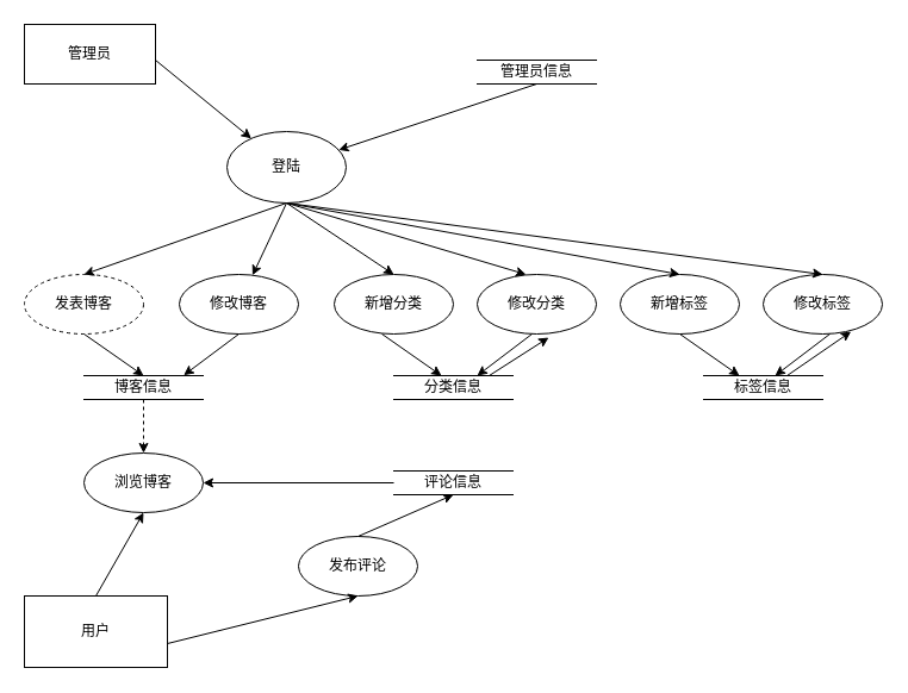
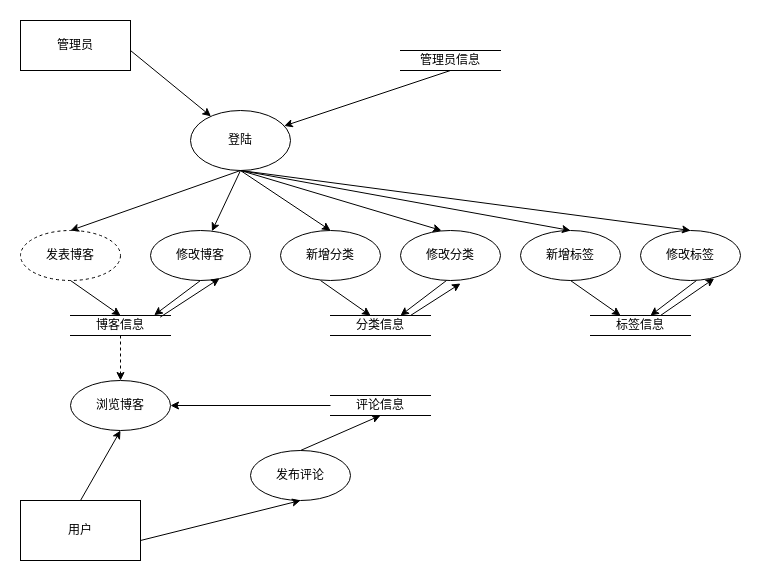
  <mxCell id="0" />
  <mxCell id="1" parent="0" />
  <mxCell id="2" value="管理员" style="html=1;whiteSpace=wrap;" vertex="1" parent="1"><mxGeometry x="20" y="20" width="110" height="50" as="geometry" /></mxCell>
  <mxCell id="3" value="登陆" style="ellipse;whiteSpace=wrap;html=1;" vertex="1" parent="1"><mxGeometry x="190" y="110" width="100" height="60" as="geometry" /></mxCell>
  <mxCell id="4" value="发表博客" style="ellipse;whiteSpace=wrap;html=1;dashed=1;" vertex="1" parent="1"><mxGeometry x="20" y="230" width="100" height="50" as="geometry" /></mxCell>
  <mxCell id="5" value="修改博客" style="ellipse;whiteSpace=wrap;html=1;" vertex="1" parent="1"><mxGeometry x="150" y="230" width="100" height="50" as="geometry" /></mxCell>
  <mxCell id="6" value="新增分&lt;span style=&quot;color: rgba(0, 0, 0, 0); font-family: monospace; font-size: 0px; text-align: start; text-wrap: nowrap;&quot;&gt;%3CmxGraphModel%3E%3Croot%3E%3CmxCell%20id%3D%220%22%2F%3E%3CmxCell%20id%3D%221%22%20parent%3D%220%22%2F%3E%3CmxCell%20id%3D%222%22%20value%3D%22%E4%BF%AE%E6%94%B9%E5%8D%9A%E5%AE%A2%22%20style%3D%22ellipse%3BwhiteSpace%3Dwrap%3Bhtml%3D1%3B%22%20vertex%3D%221%22%20parent%3D%221%22%3E%3CmxGeometry%20x%3D%22220%22%20y%3D%22320%22%20width%3D%22100%22%20height%3D%2250%22%20as%3D%22geometry%22%2F%3E%3C%2FmxCell%3E%3C%2Froot%3E%3C%2FmxGraphModel%3E&lt;/span&gt;类" style="ellipse;whiteSpace=wrap;html=1;" vertex="1" parent="1"><mxGeometry x="280" y="230" width="100" height="50" as="geometry" /></mxCell>
  <mxCell id="7" value="修改分类" style="ellipse;whiteSpace=wrap;html=1;" vertex="1" parent="1"><mxGeometry x="400" y="230" width="100" height="50" as="geometry" /></mxCell>
  <mxCell id="8" value="新增标签" style="ellipse;whiteSpace=wrap;html=1;" vertex="1" parent="1"><mxGeometry x="520" y="230" width="100" height="50" as="geometry" /></mxCell>
  <mxCell id="9" value="修改标签" style="ellipse;whiteSpace=wrap;html=1;" vertex="1" parent="1"><mxGeometry x="640" y="230" width="100" height="50" as="geometry" /></mxCell>
  <mxCell id="10" value="博客信息" style="shape=partialRectangle;whiteSpace=wrap;html=1;left=0;right=0;fillColor=none;" vertex="1" parent="1"><mxGeometry x="70" y="315" width="100" height="20" as="geometry" /></mxCell>
  <mxCell id="11" value="标签信息" style="shape=partialRectangle;whiteSpace=wrap;html=1;left=0;right=0;fillColor=none;" vertex="1" parent="1"><mxGeometry x="590" y="315" width="100" height="20" as="geometry" /></mxCell>
  <mxCell id="12" value="分类信息" style="shape=partialRectangle;whiteSpace=wrap;html=1;left=0;right=0;fillColor=none;" vertex="1" parent="1"><mxGeometry x="330" y="315" width="100" height="20" as="geometry" /></mxCell>
  <mxCell id="13" value="" style="endArrow=classic;html=1;rounded=0;" edge="1" parent="1" target="3"><mxGeometry width="50" height="50" relative="1" as="geometry"><mxPoint x="130" y="50" as="sourcePoint" /><mxPoint x="180" y="0" as="targetPoint" /></mxGeometry></mxCell>
  <mxCell id="14" value="" style="endArrow=classic;html=1;rounded=0;entryX=0.5;entryY=0;entryDx=0;entryDy=0;" edge="1" parent="1" target="4"><mxGeometry width="50" height="50" relative="1" as="geometry"><mxPoint x="240" y="170" as="sourcePoint" /><mxPoint x="290" y="120" as="targetPoint" /></mxGeometry></mxCell>
  <mxCell id="15" value="" style="endArrow=classic;html=1;rounded=0;" edge="1" parent="1" target="5"><mxGeometry width="50" height="50" relative="1" as="geometry"><mxPoint x="240" y="170" as="sourcePoint" /><mxPoint x="80" y="240" as="targetPoint" /></mxGeometry></mxCell>
  <mxCell id="16" value="" style="endArrow=classic;html=1;rounded=0;entryX=0.41;entryY=0;entryDx=0;entryDy=0;entryPerimeter=0;" edge="1" parent="1" target="7"><mxGeometry width="50" height="50" relative="1" as="geometry"><mxPoint x="240" y="170" as="sourcePoint" /><mxPoint x="90" y="250" as="targetPoint" /></mxGeometry></mxCell>
  <mxCell id="17" value="" style="endArrow=classic;html=1;rounded=0;entryX=0.5;entryY=0;entryDx=0;entryDy=0;exitX=0.5;exitY=1;exitDx=0;exitDy=0;" edge="1" parent="1" source="3" target="6"><mxGeometry width="50" height="50" relative="1" as="geometry"><mxPoint x="270" y="200" as="sourcePoint" /><mxPoint x="100" y="260" as="targetPoint" /></mxGeometry></mxCell>
  <mxCell id="18" value="" style="endArrow=classic;html=1;rounded=0;entryX=0.5;entryY=0;entryDx=0;entryDy=0;" edge="1" parent="1" target="9"><mxGeometry width="50" height="50" relative="1" as="geometry"><mxPoint x="240" y="170" as="sourcePoint" /><mxPoint x="110" y="270" as="targetPoint" /></mxGeometry></mxCell>
  <mxCell id="19" value="" style="endArrow=classic;html=1;rounded=0;entryX=0.5;entryY=0;entryDx=0;entryDy=0;" edge="1" parent="1" target="8"><mxGeometry width="50" height="50" relative="1" as="geometry"><mxPoint x="240" y="170" as="sourcePoint" /><mxPoint x="120" y="280" as="targetPoint" /></mxGeometry></mxCell>
  <mxCell id="20" value="" style="endArrow=classic;html=1;rounded=0;entryX=0.5;entryY=0;entryDx=0;entryDy=0;exitX=0.5;exitY=1;exitDx=0;exitDy=0;" edge="1" parent="1" source="4" target="10"><mxGeometry width="50" height="50" relative="1" as="geometry"><mxPoint x="300" y="230" as="sourcePoint" /><mxPoint x="130" y="290" as="targetPoint" /></mxGeometry></mxCell>
  <mxCell id="21" value="" style="endArrow=classic;html=1;rounded=0;entryX=0.837;entryY=-0.017;entryDx=0;entryDy=0;entryPerimeter=0;" edge="1" parent="1" target="10"><mxGeometry width="50" height="50" relative="1" as="geometry"><mxPoint x="200" y="280" as="sourcePoint" /><mxPoint x="140" y="300" as="targetPoint" /></mxGeometry></mxCell>
+ <mxCell id="22" value="" style="endArrow=classic;html=1;rounded=0;exitX=0.897;exitY=0.083;exitDx=0;exitDy=0;exitPerimeter=0;entryX=0.69;entryY=0.96;entryDx=0;entryDy=0;entryPerimeter=0;" edge="1" parent="1" source="10" target="5"><mxGeometry width="50" height="50" relative="1" as="geometry"><mxPoint x="160" y="310" as="sourcePoint" /><mxPoint x="210" y="270" as="targetPoint" /></mxGeometry></mxCell>
  <mxCell id="23" value="" style="endArrow=classic;html=1;rounded=0;entryX=0.5;entryY=0;entryDx=0;entryDy=0;exitX=0.5;exitY=1;exitDx=0;exitDy=0;" edge="1" parent="1"><mxGeometry width="50" height="50" relative="1" as="geometry"><mxPoint x="320" y="280" as="sourcePoint" /><mxPoint x="370" y="315" as="targetPoint" /></mxGeometry></mxCell>
  <mxCell id="24" value="" style="endArrow=classic;html=1;rounded=0;entryX=0.837;entryY=-0.017;entryDx=0;entryDy=0;entryPerimeter=0;" edge="1" parent="1"><mxGeometry width="50" height="50" relative="1" as="geometry"><mxPoint x="446" y="280" as="sourcePoint" /><mxPoint x="400" y="315" as="targetPoint" /></mxGeometry></mxCell>
  <mxCell id="25" value="" style="endArrow=classic;html=1;rounded=0;exitX=0.897;exitY=0.083;exitDx=0;exitDy=0;exitPerimeter=0;" edge="1" parent="1"><mxGeometry width="50" height="50" relative="1" as="geometry"><mxPoint x="410" y="315" as="sourcePoint" /><mxPoint x="460" y="283" as="targetPoint" /></mxGeometry></mxCell>
  <mxCell id="26" value="" style="endArrow=classic;html=1;rounded=0;entryX=0.837;entryY=-0.017;entryDx=0;entryDy=0;entryPerimeter=0;" edge="1" parent="1"><mxGeometry width="50" height="50" relative="1" as="geometry"><mxPoint x="696" y="280" as="sourcePoint" /><mxPoint x="650" y="315" as="targetPoint" /></mxGeometry></mxCell>
  <mxCell id="27" value="" style="endArrow=classic;html=1;rounded=0;exitX=0.897;exitY=0.083;exitDx=0;exitDy=0;exitPerimeter=0;entryX=0.737;entryY=0.96;entryDx=0;entryDy=0;entryPerimeter=0;" edge="1" parent="1" target="9"><mxGeometry width="50" height="50" relative="1" as="geometry"><mxPoint x="660" y="315" as="sourcePoint" /><mxPoint x="710" y="283" as="targetPoint" /></mxGeometry></mxCell>
  <mxCell id="28" value="" style="endArrow=classic;html=1;rounded=0;entryX=0.5;entryY=0;entryDx=0;entryDy=0;exitX=0.5;exitY=1;exitDx=0;exitDy=0;" edge="1" parent="1"><mxGeometry width="50" height="50" relative="1" as="geometry"><mxPoint x="570" y="280" as="sourcePoint" /><mxPoint x="620" y="315" as="targetPoint" /></mxGeometry></mxCell>
  <mxCell id="29" value="管理员信息" style="shape=partialRectangle;whiteSpace=wrap;html=1;left=0;right=0;fillColor=none;" vertex="1" parent="1"><mxGeometry x="400" y="50" width="100" height="20" as="geometry" /></mxCell>
  <mxCell id="30" value="" style="endArrow=classic;html=1;rounded=0;exitX=0.5;exitY=1;exitDx=0;exitDy=0;" edge="1" parent="1" source="29" target="3"><mxGeometry width="50" height="50" relative="1" as="geometry"><mxPoint x="390" y="120" as="sourcePoint" /><mxPoint x="440" y="70" as="targetPoint" /></mxGeometry></mxCell>
  <mxCell id="31" value="用户" style="rounded=0;whiteSpace=wrap;html=1;" vertex="1" parent="1"><mxGeometry x="20" y="500" width="120" height="60" as="geometry" /></mxCell>
  <mxCell id="32" value="浏览博客" style="ellipse;whiteSpace=wrap;html=1;" vertex="1" parent="1"><mxGeometry x="70" y="380" width="100" height="50" as="geometry" /></mxCell>
  <mxCell id="33" value="" style="endArrow=classic;html=1;rounded=0;entryX=0.5;entryY=1;entryDx=0;entryDy=0;exitX=0.5;exitY=0;exitDx=0;exitDy=0;" edge="1" parent="1" source="31" target="32"><mxGeometry width="50" height="50" relative="1" as="geometry"><mxPoint x="120" y="465" as="sourcePoint" /><mxPoint x="170" y="500" as="targetPoint" /></mxGeometry></mxCell>
  <mxCell id="34" value="" style="endArrow=classic;html=1;rounded=0;entryX=0.5;entryY=0;entryDx=0;entryDy=0;exitX=0.5;exitY=1;exitDx=0;exitDy=0;dashed=1;" edge="1" parent="1" source="10" target="32"><mxGeometry width="50" height="50" relative="1" as="geometry"><mxPoint x="90" y="510" as="sourcePoint" /><mxPoint x="130" y="440" as="targetPoint" /></mxGeometry></mxCell>
  <mxCell id="35" value="评论信息" style="shape=partialRectangle;whiteSpace=wrap;html=1;left=0;right=0;fillColor=none;" vertex="1" parent="1"><mxGeometry x="330" y="395" width="100" height="20" as="geometry" /></mxCell>
  <mxCell id="36" value="发布评论" style="ellipse;whiteSpace=wrap;html=1;" vertex="1" parent="1"><mxGeometry x="250" y="450" width="100" height="50" as="geometry" /></mxCell>
  <mxCell id="37" value="" style="endArrow=classic;html=1;rounded=0;entryX=0.5;entryY=1;entryDx=0;entryDy=0;exitX=0.5;exitY=0;exitDx=0;exitDy=0;" edge="1" parent="1" target="36"><mxGeometry width="50" height="50" relative="1" as="geometry"><mxPoint x="140" y="540" as="sourcePoint" /><mxPoint x="180" y="470" as="targetPoint" /></mxGeometry></mxCell>
  <mxCell id="38" value="" style="endArrow=classic;html=1;rounded=0;entryX=0.5;entryY=1;entryDx=0;entryDy=0;exitX=0.5;exitY=0;exitDx=0;exitDy=0;" edge="1" parent="1" source="36" target="35"><mxGeometry width="50" height="50" relative="1" as="geometry"><mxPoint x="150" y="550" as="sourcePoint" /><mxPoint x="300" y="510" as="targetPoint" /></mxGeometry></mxCell>
  <mxCell id="39" value="" style="endArrow=classic;html=1;rounded=0;entryX=1;entryY=0.5;entryDx=0;entryDy=0;exitX=0;exitY=0.5;exitDx=0;exitDy=0;" edge="1" parent="1" source="35" target="32"><mxGeometry width="50" height="50" relative="1" as="geometry"><mxPoint x="310" y="460" as="sourcePoint" /><mxPoint x="390" y="425" as="targetPoint" /></mxGeometry></mxCell>
